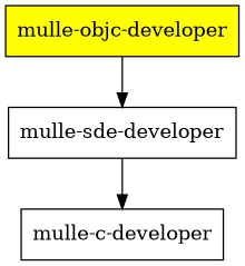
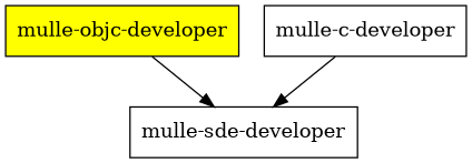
  digraph {
    rankdir=TD
    node [fillcolor=white shape=box style=filled]
    "mulle-objc-developer" [fillcolor=yellow]
    "mulle-sde-developer"
    "mulle-c-developer"
    "mulle-objc-developer" -> "mulle-sde-developer"
-   "mulle-sde-developer" -> "mulle-c-developer"
+   "mulle-c-developer" -> "mulle-sde-developer"
  }
